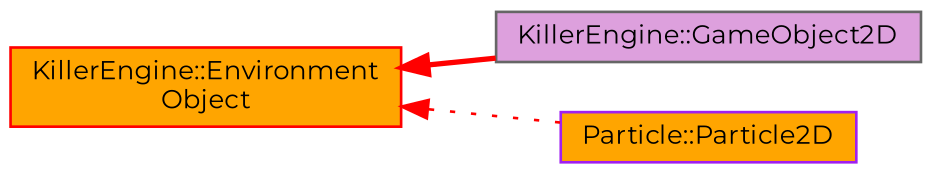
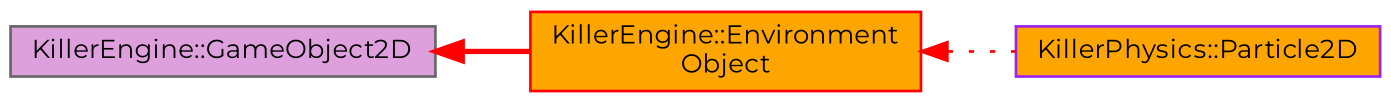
  digraph {
    fontname=Montserrat
    rankdir=LR
    node [fillcolor=orange fontname=Montserrat fontsize=10 shape=record style=filled]
    edge [color=red dir=back fontname=Montserrat fontsize=10 labelfontname=Helvetica labelfontsize=10]
    n1 [color=gray40 fillcolor=plum height=0.2 label="KillerEngine::GameObject2D" width=0.4]
    n2 [color=red height=0.2 label="KillerEngine::Environment\lObject" width=0.4]
-   n3 [color=purple height=0.2 label="Particle::Particle2D" width=0.4]
-   n2 -> n1 [style=bold]
+   n3 [color=purple height=0.2 label="KillerPhysics::Particle2D" width=0.4]
+   n1 -> n2 [style=bold]
    n2 -> n3 [style=dotted]
  }
